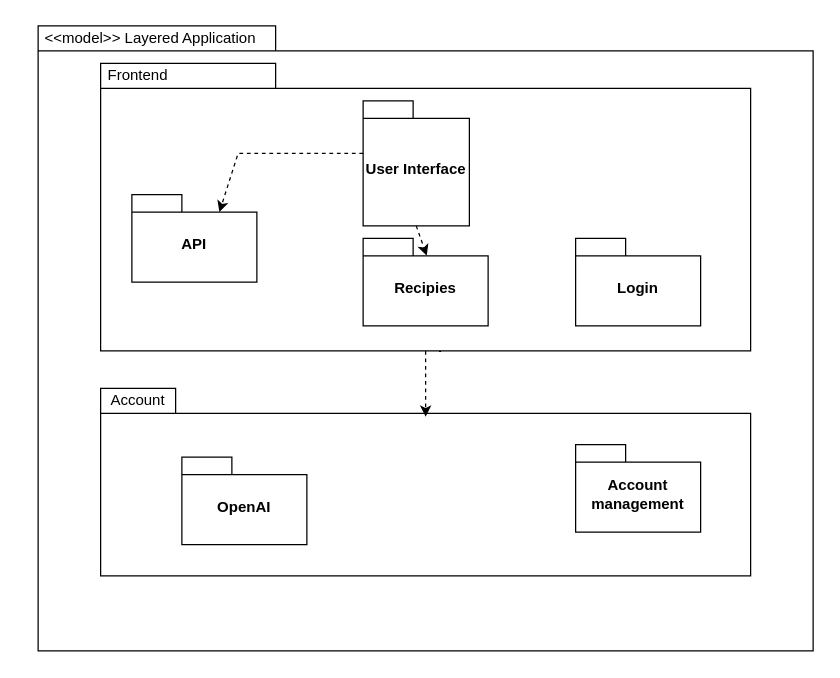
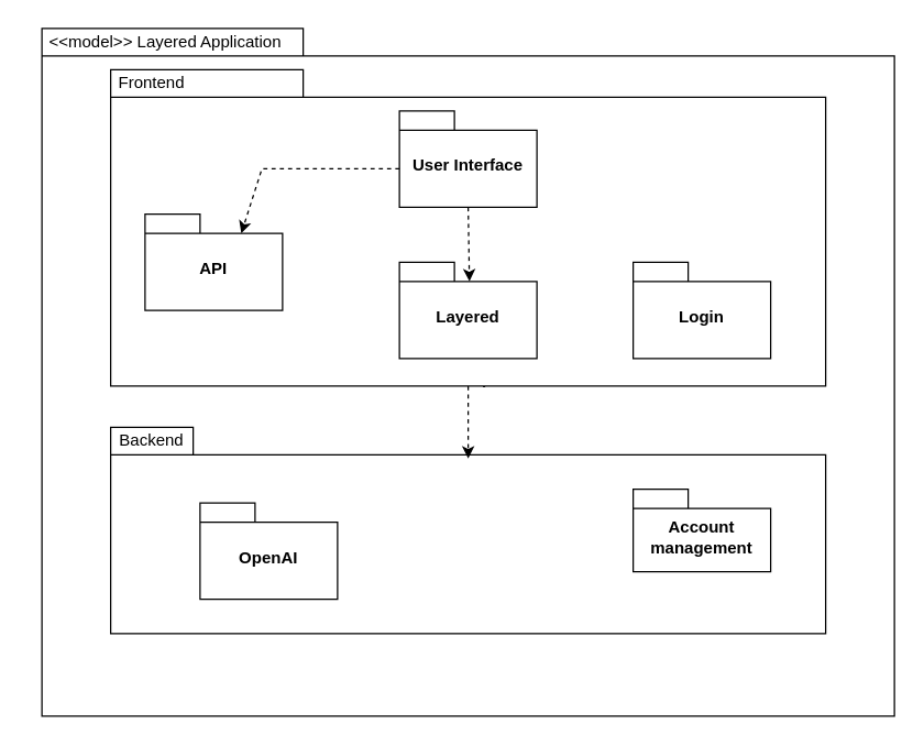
  <mxCell id="0" />
  <mxCell id="1" parent="0" />
  <mxCell id="2" value="tzuiop" style="shape=folder;fontStyle=1;spacingTop=10;tabWidth=190;tabHeight=20;tabPosition=left;html=1;whiteSpace=wrap;" parent="1" vertex="1"><mxGeometry x="30" y="20" width="620" height="500" as="geometry" /></mxCell>
  <mxCell id="3" value="&amp;lt;&amp;lt;model&amp;gt;&amp;gt; Layered Application" style="text;html=1;strokeColor=none;fillColor=none;align=center;verticalAlign=middle;whiteSpace=wrap;rounded=0;" parent="1" vertex="1"><mxGeometry x="20" y="25" width="200" height="10" as="geometry" /></mxCell>
  <mxCell id="4" value="" style="shape=folder;fontStyle=1;spacingTop=10;tabWidth=140;tabHeight=20;tabPosition=left;html=1;whiteSpace=wrap;" parent="1" vertex="1"><mxGeometry x="80" y="50" width="520" height="230" as="geometry" /></mxCell>
  <mxCell id="5" value="Frontend" style="text;html=1;strokeColor=none;fillColor=none;align=center;verticalAlign=middle;whiteSpace=wrap;rounded=0;" parent="1" vertex="1"><mxGeometry x="80" y="45" width="60" height="30" as="geometry" /></mxCell>
  <mxCell id="6" value="API" style="shape=folder;fontStyle=1;spacingTop=10;tabWidth=40;tabHeight=14;tabPosition=left;html=1;whiteSpace=wrap;" parent="1" vertex="1"><mxGeometry x="105" y="155" width="100" height="70" as="geometry" /></mxCell>
- <mxCell id="7" value="User Interface" style="shape=folder;fontStyle=1;spacingTop=10;tabWidth=40;tabHeight=14;tabPosition=left;html=1;whiteSpace=wrap;" parent="1" vertex="1"><mxGeometry x="290" y="80" width="85" height="100" as="geometry" /></mxCell>
- <mxCell id="8" value="Recipies" style="shape=folder;fontStyle=1;spacingTop=10;tabWidth=40;tabHeight=14;tabPosition=left;html=1;whiteSpace=wrap;" parent="1" vertex="1"><mxGeometry x="290" y="190" width="100" height="70" as="geometry" /></mxCell>
+ <mxCell id="7" value="User Interface" style="shape=folder;fontStyle=1;spacingTop=10;tabWidth=40;tabHeight=14;tabPosition=left;html=1;whiteSpace=wrap;" parent="1" vertex="1"><mxGeometry x="290" y="80" width="100" height="70" as="geometry" /></mxCell>
+ <mxCell id="8" value="Layered" style="shape=folder;fontStyle=1;spacingTop=10;tabWidth=40;tabHeight=14;tabPosition=left;html=1;whiteSpace=wrap;" parent="1" vertex="1"><mxGeometry x="290" y="190" width="100" height="70" as="geometry" /></mxCell>
  <mxCell id="9" value="" style="shape=folder;fontStyle=1;spacingTop=10;tabWidth=60;tabHeight=20;tabPosition=left;html=1;whiteSpace=wrap;" parent="1" vertex="1"><mxGeometry x="80" y="310" width="520" height="150" as="geometry" /></mxCell>
- <mxCell id="10" value="&lt;font style=&quot;font-size: 12px;&quot;&gt;Account&lt;/font&gt;" style="text;html=1;strokeColor=none;fillColor=none;align=center;verticalAlign=middle;whiteSpace=wrap;rounded=0;" parent="1" vertex="1"><mxGeometry x="80" y="305" width="60" height="30" as="geometry" /></mxCell>
+ <mxCell id="10" value="&lt;font style=&quot;font-size: 12px;&quot;&gt;Backend&lt;/font&gt;" style="text;html=1;strokeColor=none;fillColor=none;align=center;verticalAlign=middle;whiteSpace=wrap;rounded=0;" parent="1" vertex="1"><mxGeometry x="80" y="305" width="60" height="30" as="geometry" /></mxCell>
  <mxCell id="11" value="" style="endArrow=classic;dashed=1;html=1;rounded=0;exitX=0.5;exitY=1;exitDx=0;exitDy=0;exitPerimeter=0;entryX=0.5;entryY=0.151;entryDx=0;entryDy=0;entryPerimeter=0;" parent="1" source="4" target="9" edge="1"><mxGeometry width="50" height="50" relative="1" as="geometry"><mxPoint x="460" y="310" as="sourcePoint" /><mxPoint x="510" y="260" as="targetPoint" /></mxGeometry></mxCell>
  <mxCell id="12" value="OpenAI" style="shape=folder;fontStyle=1;spacingTop=10;tabWidth=40;tabHeight=14;tabPosition=left;html=1;whiteSpace=wrap;" parent="1" vertex="1"><mxGeometry x="145" y="365" width="100" height="70" as="geometry" /></mxCell>
- <mxCell id="13" value="Account management" style="shape=folder;fontStyle=1;spacingTop=10;tabWidth=40;tabHeight=14;tabPosition=left;html=1;whiteSpace=wrap;" parent="1" vertex="1"><mxGeometry x="460" y="355" width="100" height="70" as="geometry" /></mxCell>
+ <mxCell id="13" value="Account management" style="shape=folder;fontStyle=1;spacingTop=10;tabWidth=40;tabHeight=14;tabPosition=left;html=1;whiteSpace=wrap;" parent="1" vertex="1"><mxGeometry x="460" y="355" width="100" height="60" as="geometry" /></mxCell>
  <mxCell id="14" value="Login" style="shape=folder;fontStyle=1;spacingTop=10;tabWidth=40;tabHeight=14;tabPosition=left;html=1;whiteSpace=wrap;" parent="1" vertex="1"><mxGeometry x="460" y="190" width="100" height="70" as="geometry" /></mxCell>
  <mxCell id="15" value="" style="endArrow=classic;dashed=1;html=1;rounded=0;exitX=0;exitY=0;exitDx=0;exitDy=42;exitPerimeter=0;entryX=0;entryY=0;entryDx=70;entryDy=14;entryPerimeter=0;" parent="1" source="7" target="6" edge="1"><mxGeometry width="50" height="50" relative="1" as="geometry"><mxPoint x="350" y="290" as="sourcePoint" /><mxPoint x="350" y="343" as="targetPoint" /><Array as="points"><mxPoint x="190" y="122" /></Array></mxGeometry></mxCell>
  <mxCell id="16" value="" style="endArrow=classic;dashed=1;html=1;rounded=0;exitX=0.5;exitY=1;exitDx=0;exitDy=0;exitPerimeter=0;entryX=0.509;entryY=0.198;entryDx=0;entryDy=0;entryPerimeter=0;" parent="1" source="7" target="8" edge="1"><mxGeometry width="50" height="50" relative="1" as="geometry"><mxPoint x="360" y="300" as="sourcePoint" /><mxPoint x="360" y="353" as="targetPoint" /></mxGeometry></mxCell>
  <mxCell id="17" style="edgeStyle=orthogonalEdgeStyle;rounded=0;orthogonalLoop=1;jettySize=auto;html=1;exitX=0.5;exitY=1;exitDx=0;exitDy=0;exitPerimeter=0;" edge="1" parent="1" source="2" target="2"><mxGeometry relative="1" as="geometry" /></mxCell>
